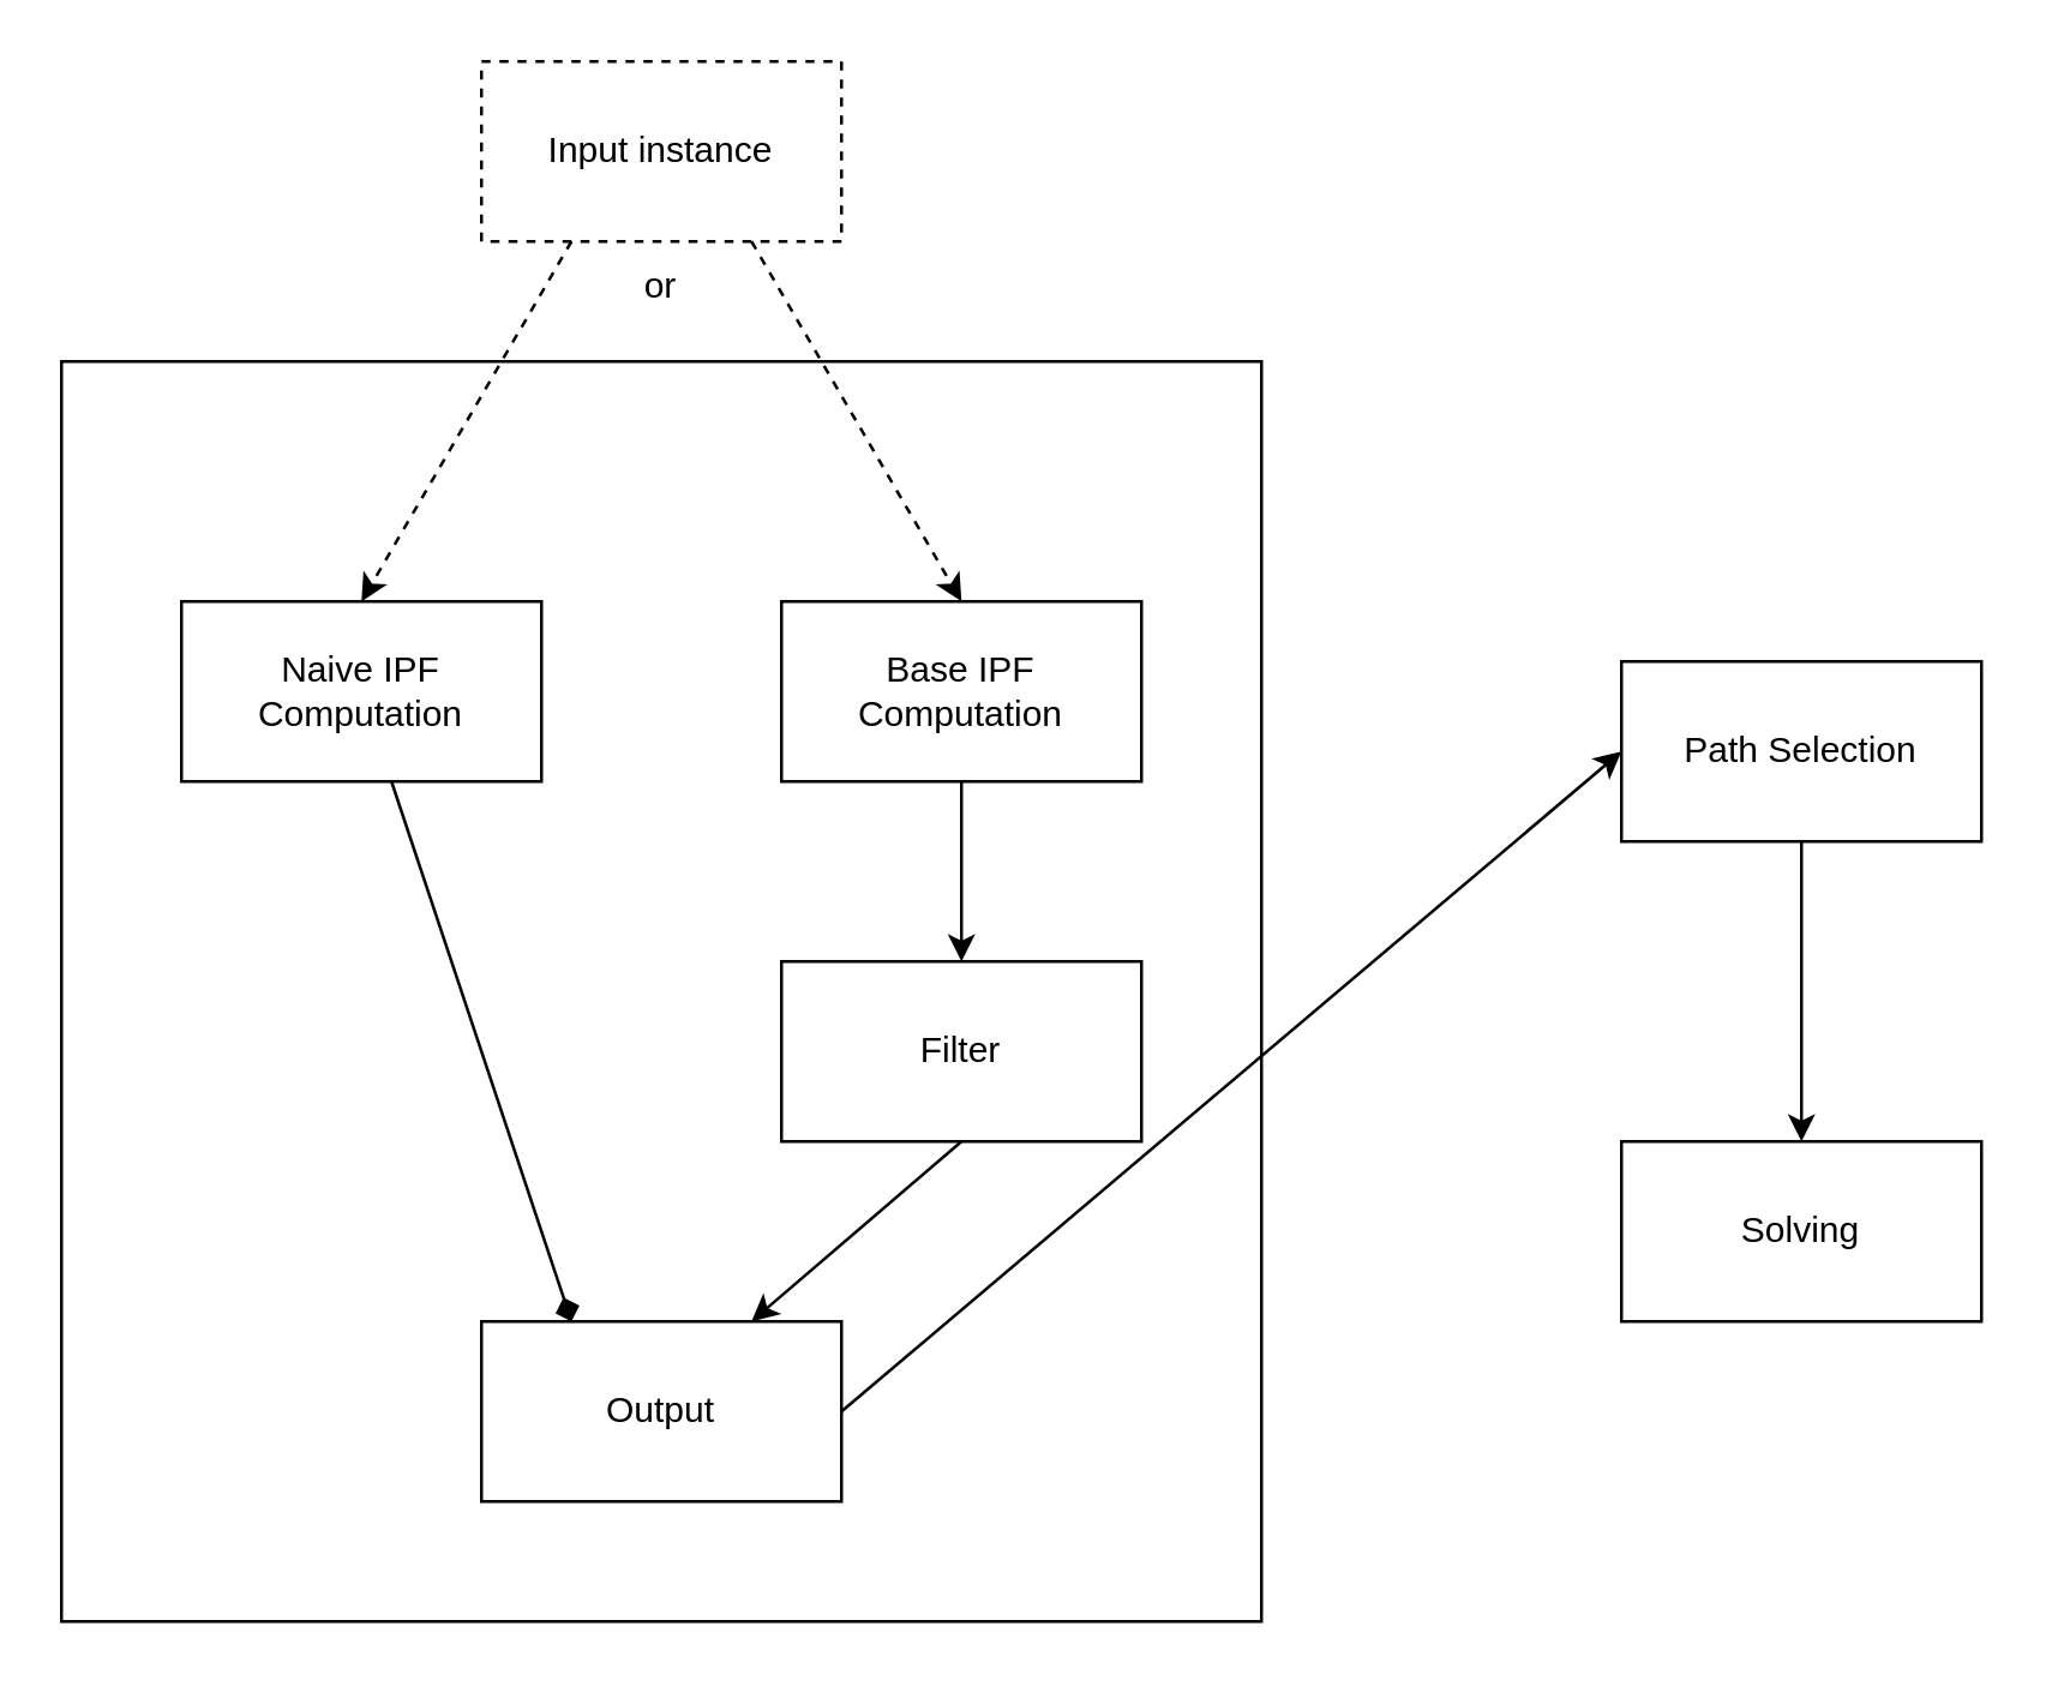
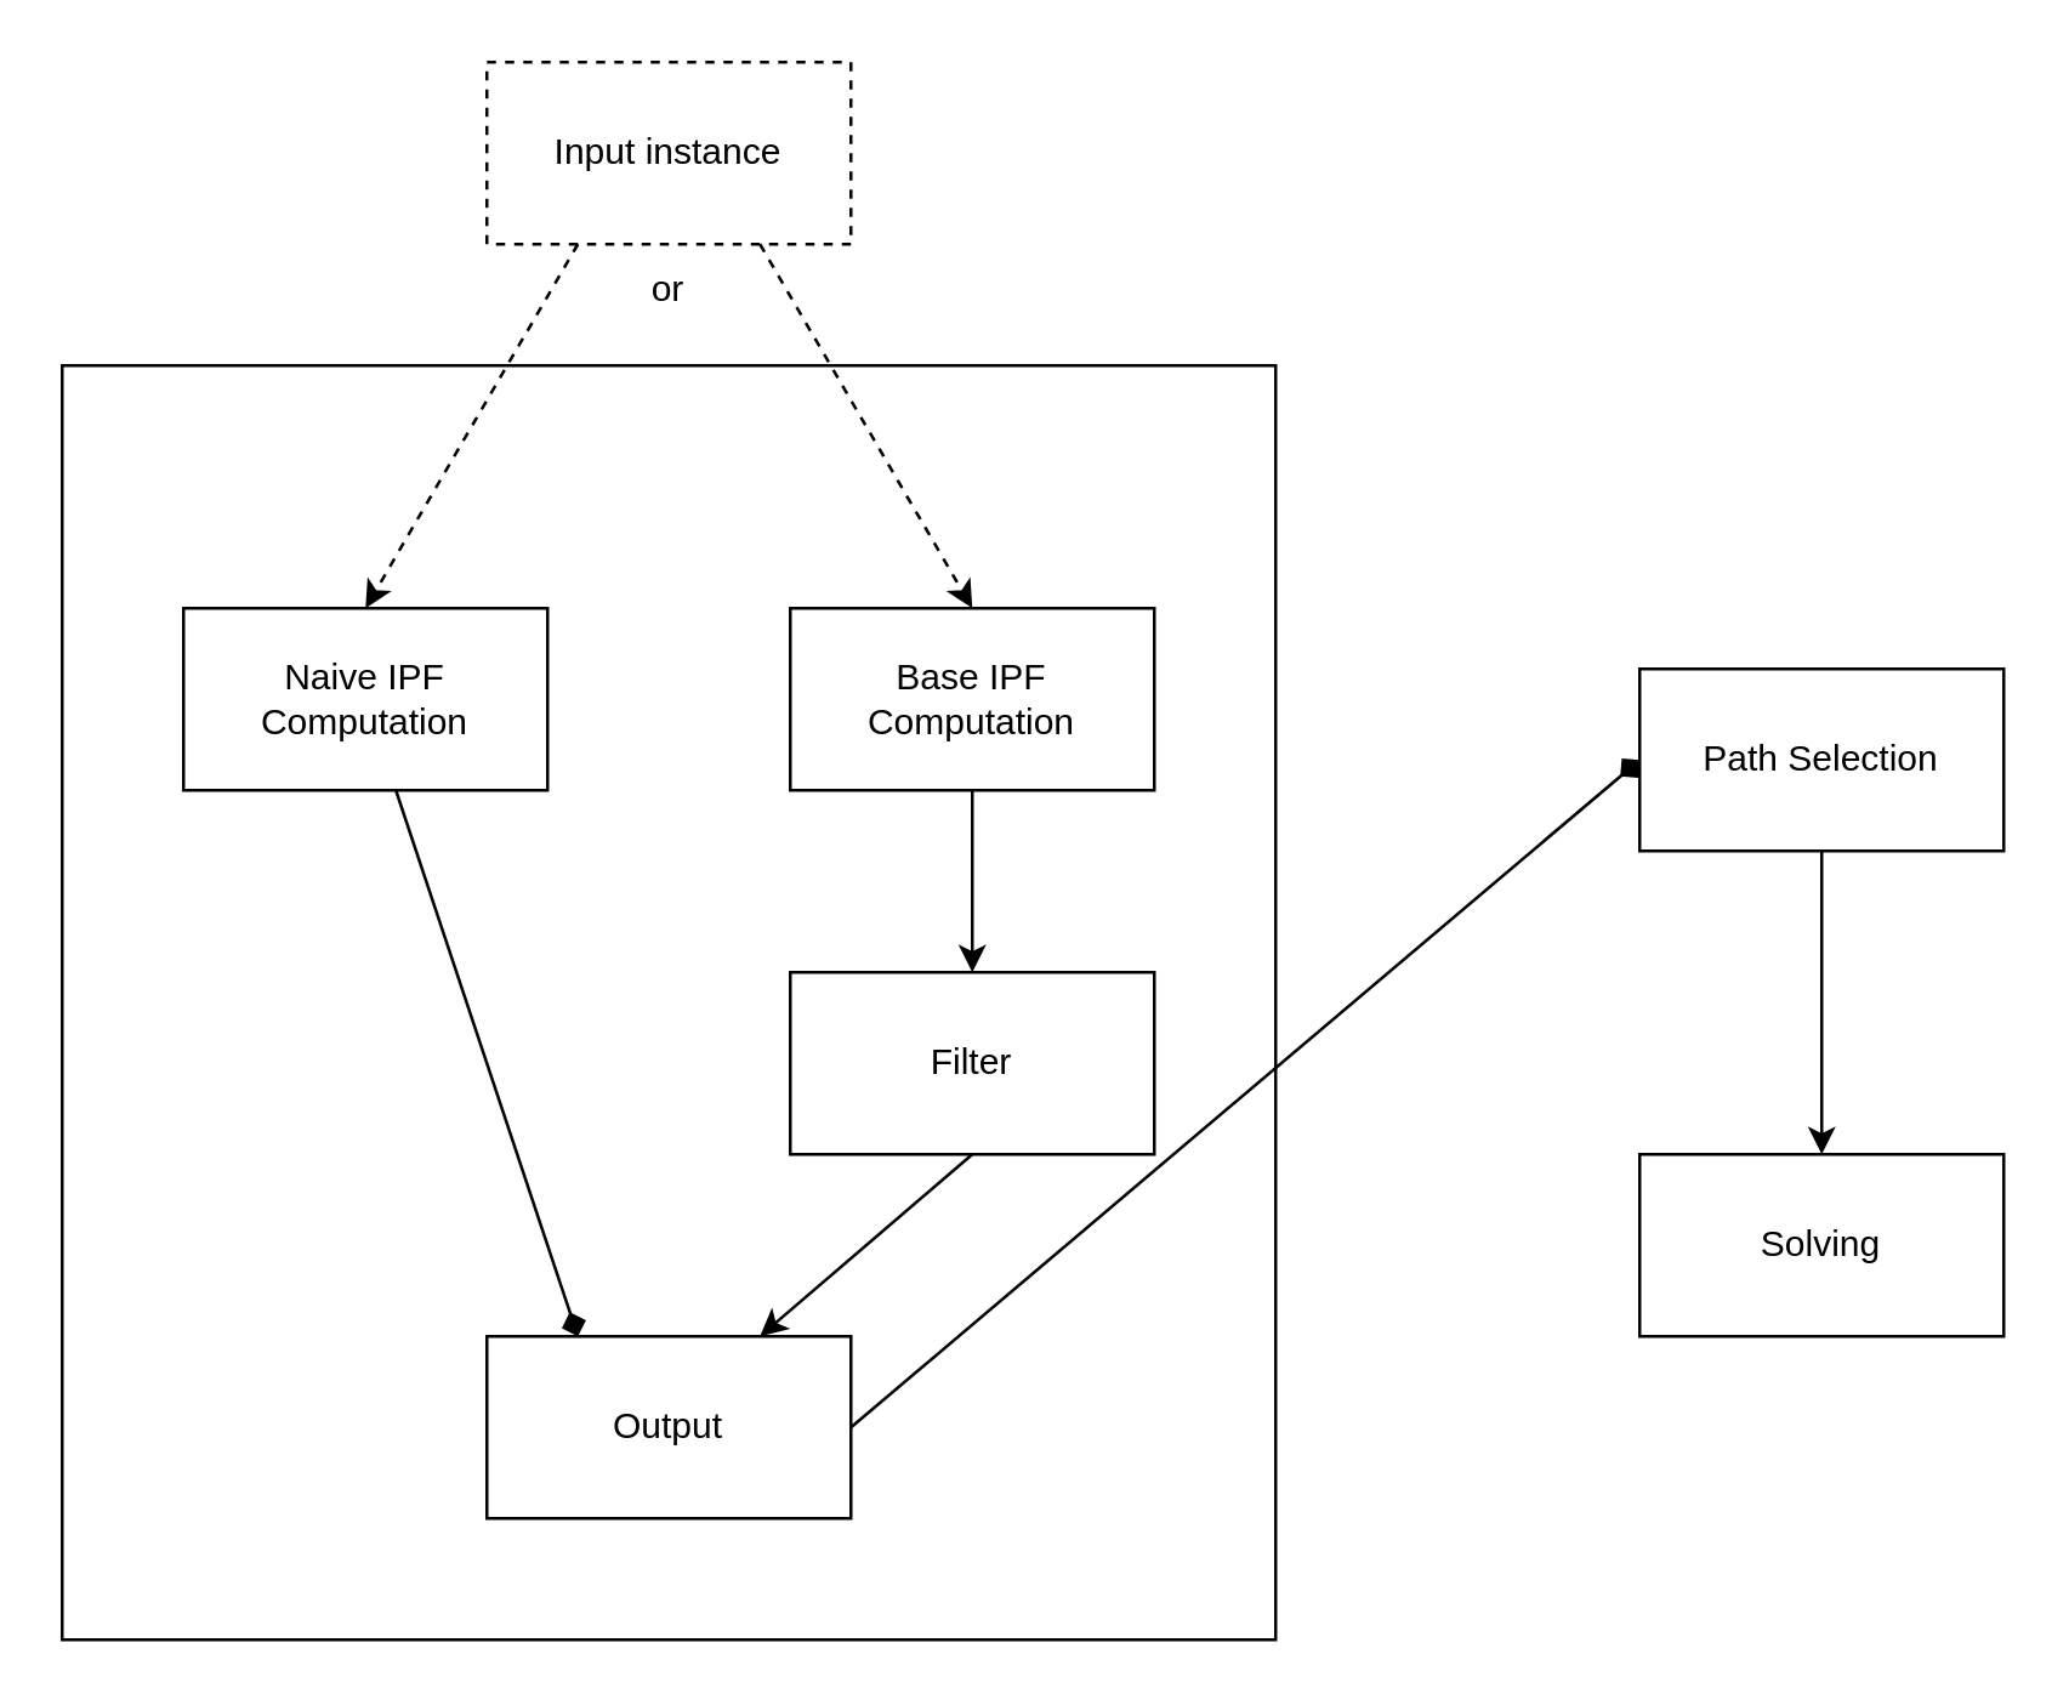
  <mxCell id="0" />
  <mxCell id="1" parent="0" />
  <mxCell id="2" value="Path Selection" style="rounded=0;whiteSpace=wrap;html=1;" parent="1" vertex="1"><mxGeometry x="540" y="220" width="120" height="60" as="geometry" /></mxCell>
  <mxCell id="3" value="Solving" style="rounded=0;whiteSpace=wrap;html=1;" parent="1" vertex="1"><mxGeometry x="540" y="380" width="120" height="60" as="geometry" /></mxCell>
  <mxCell id="4" value="" style="endArrow=classic;html=1;rounded=0;exitX=0.5;exitY=1;exitDx=0;exitDy=0;entryX=0.5;entryY=0;entryDx=0;entryDy=0;" parent="1" source="2" target="3" edge="1"><mxGeometry width="50" height="50" relative="1" as="geometry"><mxPoint x="610" y="610" as="sourcePoint" /><mxPoint x="660" y="560" as="targetPoint" /></mxGeometry></mxCell>
  <mxCell id="5" value="" style="rounded=0;whiteSpace=wrap;html=1;fillColor=none;" parent="1" vertex="1"><mxGeometry y="120" width="400" height="420" as="geometry" x="20" /></mxCell>
  <mxCell id="6" value="Naive IPF Computation" style="rounded=0;whiteSpace=wrap;html=1;" parent="1" vertex="1"><mxGeometry x="60" y="200" width="120" height="60" as="geometry" /></mxCell>
  <mxCell id="7" value="Input instance" style="rounded=0;whiteSpace=wrap;html=1;dashed=1;" parent="1" vertex="1"><mxGeometry x="160" y="20" width="120" height="60" as="geometry" /></mxCell>
  <mxCell id="8" value="" style="edgeStyle=orthogonalEdgeStyle;rounded=0;orthogonalLoop=1;jettySize=auto;html=1;" parent="1" source="9" target="13" edge="1"><mxGeometry relative="1" as="geometry" /></mxCell>
  <mxCell id="9" value="Base IPF Computation" style="rounded=0;whiteSpace=wrap;html=1;" parent="1" vertex="1"><mxGeometry x="260" y="200" width="120" height="60" as="geometry" /></mxCell>
  <mxCell id="10" value="or" style="text;html=1;strokeColor=none;fillColor=none;align=center;verticalAlign=middle;whiteSpace=wrap;rounded=0;" parent="1" vertex="1"><mxGeometry x="190" y="80" width="60" height="30" as="geometry" /></mxCell>
  <mxCell id="11" value="" style="endArrow=classic;html=1;rounded=0;exitX=0.75;exitY=1;exitDx=0;exitDy=0;entryX=0.5;entryY=0;entryDx=0;entryDy=0;dashed=1;" parent="1" source="7" target="9" edge="1"><mxGeometry width="50" height="50" relative="1" as="geometry"><mxPoint x="350" y="70" as="sourcePoint" /><mxPoint x="400" y="20" as="targetPoint" /></mxGeometry></mxCell>
  <mxCell id="12" value="" style="endArrow=classic;html=1;rounded=0;exitX=0.25;exitY=1;exitDx=0;exitDy=0;entryX=0.5;entryY=0;entryDx=0;entryDy=0;dashed=1;" parent="1" source="7" target="6" edge="1"><mxGeometry width="50" height="50" relative="1" as="geometry"><mxPoint x="180" y="120" as="sourcePoint" /><mxPoint x="250" y="200" as="targetPoint" /></mxGeometry></mxCell>
  <mxCell id="13" value="Filter" style="rounded=0;whiteSpace=wrap;html=1;" parent="1" vertex="1"><mxGeometry x="260" y="320" width="120" height="60" as="geometry" /></mxCell>
  <mxCell id="14" value="Output" style="rounded=0;whiteSpace=wrap;html=1;" parent="1" vertex="1"><mxGeometry x="160" y="440" width="120" height="60" as="geometry" /></mxCell>
  <mxCell id="15" value="" style="endArrow=diamond;html=1;rounded=0;entryX=0.25;entryY=0;entryDx=0;entryDy=0;" parent="1" source="6" target="14" edge="1"><mxGeometry width="50" height="50" relative="1" as="geometry"><mxPoint x="210" y="300" as="sourcePoint" /><mxPoint x="140" y="380" as="targetPoint" /></mxGeometry></mxCell>
  <mxCell id="16" value="" style="endArrow=classic;html=1;rounded=0;entryX=0.75;entryY=0;entryDx=0;entryDy=0;exitX=0.5;exitY=1;exitDx=0;exitDy=0;" parent="1" source="13" target="14" edge="1"><mxGeometry width="50" height="50" relative="1" as="geometry"><mxPoint x="140" y="230" as="sourcePoint" /><mxPoint x="200" y="410" as="targetPoint" /></mxGeometry></mxCell>
- <mxCell id="17" value="" style="endArrow=classic;html=1;rounded=0;exitX=1;exitY=0.5;exitDx=0;exitDy=0;entryX=0;entryY=0.5;entryDx=0;entryDy=0;" parent="1" source="14" target="2" edge="1"><mxGeometry width="50" height="50" relative="1" as="geometry"><mxPoint x="450" y="270" as="sourcePoint" /><mxPoint x="500" y="220" as="targetPoint" /></mxGeometry></mxCell>
+ <mxCell id="17" value="" style="endArrow=diamond;html=1;rounded=0;exitX=1;exitY=0.5;exitDx=0;exitDy=0;entryX=0;entryY=0.5;entryDx=0;entryDy=0;" parent="1" source="14" target="2" edge="1"><mxGeometry width="50" height="50" relative="1" as="geometry"><mxPoint x="450" y="270" as="sourcePoint" /><mxPoint x="500" y="220" as="targetPoint" /></mxGeometry></mxCell>
